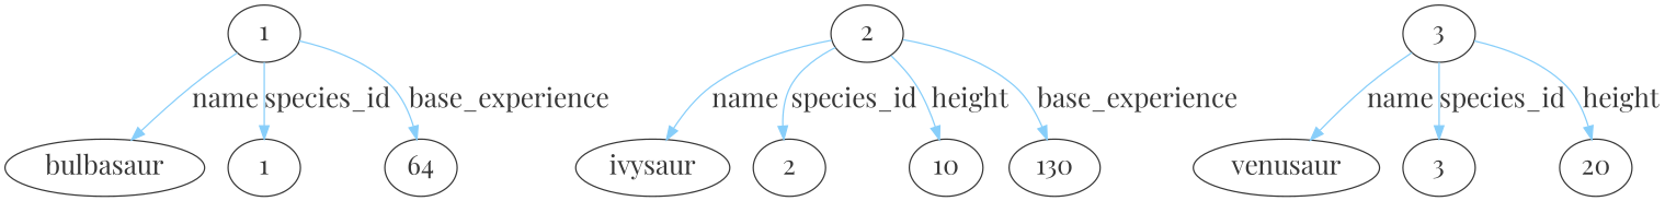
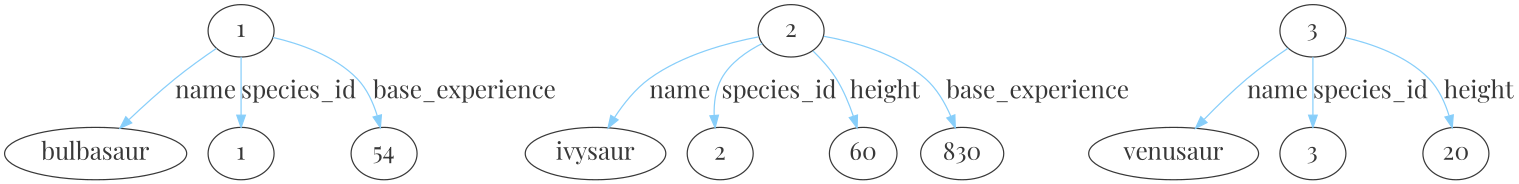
  digraph {
    fontname="Playfair Display"
    rankdir=TB
    node [color=grey22 fontcolor=grey22 fontname="Playfair Display" fontsize=20 penwidth=1.0]
    edge [color=lightskyblue fontcolor=grey22 fontname="Playfair Display" fontsize=20 penwidth=1.0]
    n1 [label=1]
    bulbasaur
    1
-   64
+   64 [label=54]
    n5 [label=2]
    ivysaur
    2
-   10
-   130
+   10 [label=60]
+   130 [label=830]
    n10 [label=3]
    venusaur
    3
    20
    n1 -> bulbasaur [label=name]
    n1 -> 1 [label=species_id]
    n1 -> 64 [label=base_experience]
    n5 -> ivysaur [label=name]
    n5 -> 2 [label=species_id]
    n5 -> 10 [label=height]
    n5 -> 130 [label=base_experience]
    n10 -> venusaur [label=name]
    n10 -> 3 [label=species_id]
    n10 -> 20 [label=height]
  }
